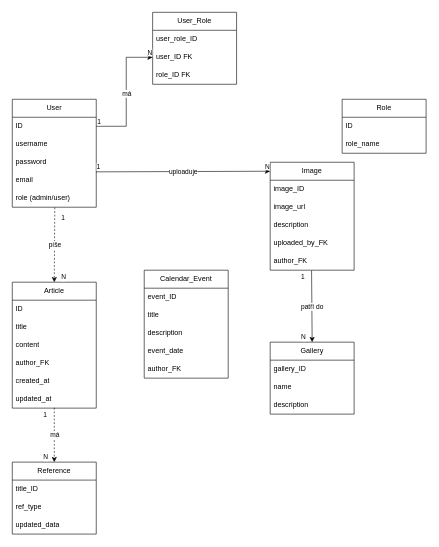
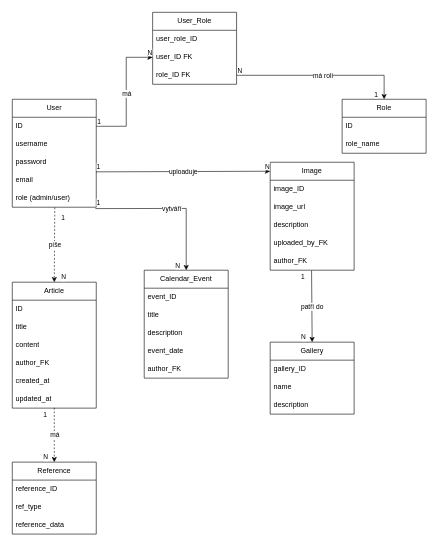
  <mxCell id="0" />
  <mxCell id="1" parent="0" />
  <mxCell id="2" value="User" style="swimlane;fontStyle=0;childLayout=stackLayout;horizontal=1;startSize=30;horizontalStack=0;resizeParent=1;resizeParentMax=0;resizeLast=0;collapsible=1;marginBottom=0;whiteSpace=wrap;html=1;" vertex="1" parent="1"><mxGeometry x="20" y="165" width="140" height="180" as="geometry" /></mxCell>
  <mxCell id="3" value="ID" style="text;strokeColor=none;fillColor=none;align=left;verticalAlign=middle;spacingLeft=4;spacingRight=4;overflow=hidden;points=[[0,0.5],[1,0.5]];portConstraint=eastwest;rotatable=0;whiteSpace=wrap;html=1;" vertex="1" parent="2"><mxGeometry y="30" width="140" height="30" as="geometry" /></mxCell>
  <mxCell id="4" value="username" style="text;strokeColor=none;fillColor=none;align=left;verticalAlign=middle;spacingLeft=4;spacingRight=4;overflow=hidden;points=[[0,0.5],[1,0.5]];portConstraint=eastwest;rotatable=0;whiteSpace=wrap;html=1;" vertex="1" parent="2"><mxGeometry y="60" width="140" height="30" as="geometry" /></mxCell>
  <mxCell id="5" value="password" style="text;strokeColor=none;fillColor=none;align=left;verticalAlign=middle;spacingLeft=4;spacingRight=4;overflow=hidden;points=[[0,0.5],[1,0.5]];portConstraint=eastwest;rotatable=0;whiteSpace=wrap;html=1;" vertex="1" parent="2"><mxGeometry y="90" width="140" height="30" as="geometry" /></mxCell>
  <mxCell id="6" value="email" style="text;strokeColor=none;fillColor=none;align=left;verticalAlign=middle;spacingLeft=4;spacingRight=4;overflow=hidden;points=[[0,0.5],[1,0.5]];portConstraint=eastwest;rotatable=0;whiteSpace=wrap;html=1;" vertex="1" parent="2"><mxGeometry y="120" width="140" height="30" as="geometry" /></mxCell>
  <mxCell id="7" value="role (admin/user)" style="text;strokeColor=none;fillColor=none;align=left;verticalAlign=middle;spacingLeft=4;spacingRight=4;overflow=hidden;points=[[0,0.5],[1,0.5]];portConstraint=eastwest;rotatable=0;whiteSpace=wrap;html=1;" vertex="1" parent="2"><mxGeometry y="150" width="140" height="30" as="geometry" /></mxCell>
  <mxCell id="8" value="Role" style="swimlane;fontStyle=0;childLayout=stackLayout;horizontal=1;startSize=30;horizontalStack=0;resizeParent=1;resizeParentMax=0;resizeLast=0;collapsible=1;marginBottom=0;whiteSpace=wrap;html=1;" vertex="1" parent="1"><mxGeometry x="570" y="165" width="140" height="90" as="geometry" /></mxCell>
  <mxCell id="9" value="ID" style="text;strokeColor=none;fillColor=none;align=left;verticalAlign=middle;spacingLeft=4;spacingRight=4;overflow=hidden;points=[[0,0.5],[1,0.5]];portConstraint=eastwest;rotatable=0;whiteSpace=wrap;html=1;" vertex="1" parent="8"><mxGeometry y="30" width="140" height="30" as="geometry" /></mxCell>
  <mxCell id="10" value="role_name" style="text;strokeColor=none;fillColor=none;align=left;verticalAlign=middle;spacingLeft=4;spacingRight=4;overflow=hidden;points=[[0,0.5],[1,0.5]];portConstraint=eastwest;rotatable=0;whiteSpace=wrap;html=1;" vertex="1" parent="8"><mxGeometry y="60" width="140" height="30" as="geometry" /></mxCell>
  <mxCell id="11" value="Article" style="swimlane;fontStyle=0;childLayout=stackLayout;horizontal=1;startSize=30;horizontalStack=0;resizeParent=1;resizeParentMax=0;resizeLast=0;collapsible=1;marginBottom=0;whiteSpace=wrap;html=1;" vertex="1" parent="1"><mxGeometry x="20" y="470" width="140" height="210" as="geometry" /></mxCell>
  <mxCell id="12" value="ID" style="text;strokeColor=none;fillColor=none;align=left;verticalAlign=middle;spacingLeft=4;spacingRight=4;overflow=hidden;points=[[0,0.5],[1,0.5]];portConstraint=eastwest;rotatable=0;whiteSpace=wrap;html=1;" vertex="1" parent="11"><mxGeometry y="30" width="140" height="30" as="geometry" /></mxCell>
  <mxCell id="13" value="title" style="text;strokeColor=none;fillColor=none;align=left;verticalAlign=middle;spacingLeft=4;spacingRight=4;overflow=hidden;points=[[0,0.5],[1,0.5]];portConstraint=eastwest;rotatable=0;whiteSpace=wrap;html=1;" vertex="1" parent="11"><mxGeometry y="60" width="140" height="30" as="geometry" /></mxCell>
  <mxCell id="14" value="content" style="text;strokeColor=none;fillColor=none;align=left;verticalAlign=middle;spacingLeft=4;spacingRight=4;overflow=hidden;points=[[0,0.5],[1,0.5]];portConstraint=eastwest;rotatable=0;whiteSpace=wrap;html=1;" vertex="1" parent="11"><mxGeometry y="90" width="140" height="30" as="geometry" /></mxCell>
  <mxCell id="15" value="author_FK" style="text;strokeColor=none;fillColor=none;align=left;verticalAlign=middle;spacingLeft=4;spacingRight=4;overflow=hidden;points=[[0,0.5],[1,0.5]];portConstraint=eastwest;rotatable=0;whiteSpace=wrap;html=1;" vertex="1" parent="11"><mxGeometry y="120" width="140" height="30" as="geometry" /></mxCell>
  <mxCell id="16" value="created_at" style="text;strokeColor=none;fillColor=none;align=left;verticalAlign=middle;spacingLeft=4;spacingRight=4;overflow=hidden;points=[[0,0.5],[1,0.5]];portConstraint=eastwest;rotatable=0;whiteSpace=wrap;html=1;" vertex="1" parent="11"><mxGeometry y="150" width="140" height="30" as="geometry" /></mxCell>
  <mxCell id="17" value="updated_at" style="text;strokeColor=none;fillColor=none;align=left;verticalAlign=middle;spacingLeft=4;spacingRight=4;overflow=hidden;points=[[0,0.5],[1,0.5]];portConstraint=eastwest;rotatable=0;whiteSpace=wrap;html=1;" vertex="1" parent="11"><mxGeometry y="180" width="140" height="30" as="geometry" /></mxCell>
  <mxCell id="18" value="Calendar_Event" style="swimlane;fontStyle=0;childLayout=stackLayout;horizontal=1;startSize=30;horizontalStack=0;resizeParent=1;resizeParentMax=0;resizeLast=0;collapsible=1;marginBottom=0;whiteSpace=wrap;html=1;" vertex="1" parent="1"><mxGeometry x="240" y="450" width="140" height="180" as="geometry" /></mxCell>
  <mxCell id="19" value="event_ID" style="text;strokeColor=none;fillColor=none;align=left;verticalAlign=middle;spacingLeft=4;spacingRight=4;overflow=hidden;points=[[0,0.5],[1,0.5]];portConstraint=eastwest;rotatable=0;whiteSpace=wrap;html=1;" vertex="1" parent="18"><mxGeometry y="30" width="140" height="30" as="geometry" /></mxCell>
  <mxCell id="20" value="title" style="text;strokeColor=none;fillColor=none;align=left;verticalAlign=middle;spacingLeft=4;spacingRight=4;overflow=hidden;points=[[0,0.5],[1,0.5]];portConstraint=eastwest;rotatable=0;whiteSpace=wrap;html=1;" vertex="1" parent="18"><mxGeometry y="60" width="140" height="30" as="geometry" /></mxCell>
  <mxCell id="21" value="description" style="text;strokeColor=none;fillColor=none;align=left;verticalAlign=middle;spacingLeft=4;spacingRight=4;overflow=hidden;points=[[0,0.5],[1,0.5]];portConstraint=eastwest;rotatable=0;whiteSpace=wrap;html=1;" vertex="1" parent="18"><mxGeometry y="90" width="140" height="30" as="geometry" /></mxCell>
  <mxCell id="22" value="event_date" style="text;strokeColor=none;fillColor=none;align=left;verticalAlign=middle;spacingLeft=4;spacingRight=4;overflow=hidden;points=[[0,0.5],[1,0.5]];portConstraint=eastwest;rotatable=0;whiteSpace=wrap;html=1;" vertex="1" parent="18"><mxGeometry y="120" width="140" height="30" as="geometry" /></mxCell>
  <mxCell id="23" value="author_FK" style="text;strokeColor=none;fillColor=none;align=left;verticalAlign=middle;spacingLeft=4;spacingRight=4;overflow=hidden;points=[[0,0.5],[1,0.5]];portConstraint=eastwest;rotatable=0;whiteSpace=wrap;html=1;" vertex="1" parent="18"><mxGeometry y="150" width="140" height="30" as="geometry" /></mxCell>
  <mxCell id="24" value="Image" style="swimlane;fontStyle=0;childLayout=stackLayout;horizontal=1;startSize=30;horizontalStack=0;resizeParent=1;resizeParentMax=0;resizeLast=0;collapsible=1;marginBottom=0;whiteSpace=wrap;html=1;" vertex="1" parent="1"><mxGeometry x="450" y="270" width="140" height="180" as="geometry" /></mxCell>
  <mxCell id="25" value="image_ID" style="text;strokeColor=none;fillColor=none;align=left;verticalAlign=middle;spacingLeft=4;spacingRight=4;overflow=hidden;points=[[0,0.5],[1,0.5]];portConstraint=eastwest;rotatable=0;whiteSpace=wrap;html=1;" vertex="1" parent="24"><mxGeometry y="30" width="140" height="30" as="geometry" /></mxCell>
  <mxCell id="26" value="image_url" style="text;strokeColor=none;fillColor=none;align=left;verticalAlign=middle;spacingLeft=4;spacingRight=4;overflow=hidden;points=[[0,0.5],[1,0.5]];portConstraint=eastwest;rotatable=0;whiteSpace=wrap;html=1;" vertex="1" parent="24"><mxGeometry y="60" width="140" height="30" as="geometry" /></mxCell>
  <mxCell id="27" value="description" style="text;strokeColor=none;fillColor=none;align=left;verticalAlign=middle;spacingLeft=4;spacingRight=4;overflow=hidden;points=[[0,0.5],[1,0.5]];portConstraint=eastwest;rotatable=0;whiteSpace=wrap;html=1;" vertex="1" parent="24"><mxGeometry y="90" width="140" height="30" as="geometry" /></mxCell>
  <mxCell id="28" value="uploaded_by_FK" style="text;strokeColor=none;fillColor=none;align=left;verticalAlign=middle;spacingLeft=4;spacingRight=4;overflow=hidden;points=[[0,0.5],[1,0.5]];portConstraint=eastwest;rotatable=0;whiteSpace=wrap;html=1;" vertex="1" parent="24"><mxGeometry y="120" width="140" height="30" as="geometry" /></mxCell>
  <mxCell id="29" value="author_FK" style="text;strokeColor=none;fillColor=none;align=left;verticalAlign=middle;spacingLeft=4;spacingRight=4;overflow=hidden;points=[[0,0.5],[1,0.5]];portConstraint=eastwest;rotatable=0;whiteSpace=wrap;html=1;" vertex="1" parent="24"><mxGeometry y="150" width="140" height="30" as="geometry" /></mxCell>
  <mxCell id="30" value="Gallery" style="swimlane;fontStyle=0;childLayout=stackLayout;horizontal=1;startSize=30;horizontalStack=0;resizeParent=1;resizeParentMax=0;resizeLast=0;collapsible=1;marginBottom=0;whiteSpace=wrap;html=1;" vertex="1" parent="1"><mxGeometry x="450" y="570" width="140" height="120" as="geometry" /></mxCell>
  <mxCell id="31" value="gallery_ID" style="text;strokeColor=none;fillColor=none;align=left;verticalAlign=middle;spacingLeft=4;spacingRight=4;overflow=hidden;points=[[0,0.5],[1,0.5]];portConstraint=eastwest;rotatable=0;whiteSpace=wrap;html=1;" vertex="1" parent="30"><mxGeometry y="30" width="140" height="30" as="geometry" /></mxCell>
  <mxCell id="32" value="name" style="text;strokeColor=none;fillColor=none;align=left;verticalAlign=middle;spacingLeft=4;spacingRight=4;overflow=hidden;points=[[0,0.5],[1,0.5]];portConstraint=eastwest;rotatable=0;whiteSpace=wrap;html=1;" vertex="1" parent="30"><mxGeometry y="60" width="140" height="30" as="geometry" /></mxCell>
  <mxCell id="33" value="description" style="text;strokeColor=none;fillColor=none;align=left;verticalAlign=middle;spacingLeft=4;spacingRight=4;overflow=hidden;points=[[0,0.5],[1,0.5]];portConstraint=eastwest;rotatable=0;whiteSpace=wrap;html=1;" vertex="1" parent="30"><mxGeometry y="90" width="140" height="30" as="geometry" /></mxCell>
  <mxCell id="34" value="Reference" style="swimlane;fontStyle=0;childLayout=stackLayout;horizontal=1;startSize=30;horizontalStack=0;resizeParent=1;resizeParentMax=0;resizeLast=0;collapsible=1;marginBottom=0;whiteSpace=wrap;html=1;" vertex="1" parent="1"><mxGeometry x="20" y="770" width="140" height="120" as="geometry" /></mxCell>
- <mxCell id="35" value="title_ID" style="text;strokeColor=none;fillColor=none;align=left;verticalAlign=middle;spacingLeft=4;spacingRight=4;overflow=hidden;points=[[0,0.5],[1,0.5]];portConstraint=eastwest;rotatable=0;whiteSpace=wrap;html=1;" vertex="1" parent="34"><mxGeometry y="30" width="140" height="30" as="geometry" /></mxCell>
+ <mxCell id="35" value="reference_ID" style="text;strokeColor=none;fillColor=none;align=left;verticalAlign=middle;spacingLeft=4;spacingRight=4;overflow=hidden;points=[[0,0.5],[1,0.5]];portConstraint=eastwest;rotatable=0;whiteSpace=wrap;html=1;" vertex="1" parent="34"><mxGeometry y="30" width="140" height="30" as="geometry" /></mxCell>
  <mxCell id="36" value="ref_type" style="text;strokeColor=none;fillColor=none;align=left;verticalAlign=middle;spacingLeft=4;spacingRight=4;overflow=hidden;points=[[0,0.5],[1,0.5]];portConstraint=eastwest;rotatable=0;whiteSpace=wrap;html=1;" vertex="1" parent="34"><mxGeometry y="60" width="140" height="30" as="geometry" /></mxCell>
- <mxCell id="37" value="updated_data" style="text;strokeColor=none;fillColor=none;align=left;verticalAlign=middle;spacingLeft=4;spacingRight=4;overflow=hidden;points=[[0,0.5],[1,0.5]];portConstraint=eastwest;rotatable=0;whiteSpace=wrap;html=1;" vertex="1" parent="34"><mxGeometry y="90" width="140" height="30" as="geometry" /></mxCell>
+ <mxCell id="37" value="reference_data" style="text;strokeColor=none;fillColor=none;align=left;verticalAlign=middle;spacingLeft=4;spacingRight=4;overflow=hidden;points=[[0,0.5],[1,0.5]];portConstraint=eastwest;rotatable=0;whiteSpace=wrap;html=1;" vertex="1" parent="34"><mxGeometry y="90" width="140" height="30" as="geometry" /></mxCell>
  <mxCell id="38" value="User_Role" style="swimlane;fontStyle=0;childLayout=stackLayout;horizontal=1;startSize=30;horizontalStack=0;resizeParent=1;resizeParentMax=0;resizeLast=0;collapsible=1;marginBottom=0;whiteSpace=wrap;html=1;" vertex="1" parent="1"><mxGeometry x="254" y="20" width="140" height="120" as="geometry" /></mxCell>
  <mxCell id="39" value="user_role_ID" style="text;strokeColor=none;fillColor=none;align=left;verticalAlign=middle;spacingLeft=4;spacingRight=4;overflow=hidden;points=[[0,0.5],[1,0.5]];portConstraint=eastwest;rotatable=0;whiteSpace=wrap;html=1;" vertex="1" parent="38"><mxGeometry y="30" width="140" height="30" as="geometry" /></mxCell>
  <mxCell id="40" value="user_ID FK" style="text;strokeColor=none;fillColor=none;align=left;verticalAlign=middle;spacingLeft=4;spacingRight=4;overflow=hidden;points=[[0,0.5],[1,0.5]];portConstraint=eastwest;rotatable=0;whiteSpace=wrap;html=1;" vertex="1" parent="38"><mxGeometry y="60" width="140" height="30" as="geometry" /></mxCell>
  <mxCell id="41" value="role_ID FK" style="text;strokeColor=none;fillColor=none;align=left;verticalAlign=middle;spacingLeft=4;spacingRight=4;overflow=hidden;points=[[0,0.5],[1,0.5]];portConstraint=eastwest;rotatable=0;whiteSpace=wrap;html=1;" vertex="1" parent="38"><mxGeometry y="90" width="140" height="30" as="geometry" /></mxCell>
+ <mxCell id="42" value="" style="endArrow=classic;html=1;rounded=0;entryX=0.5;entryY=0;entryDx=0;entryDy=0;exitX=1;exitY=0.5;exitDx=0;exitDy=0;" edge="1" parent="1" source="41" target="8"><mxGeometry relative="1" as="geometry"><mxPoint x="381.82" y="90" as="sourcePoint" /><mxPoint x="570" y="203.12" as="targetPoint" /><Array as="points"><mxPoint x="640" y="125" /></Array></mxGeometry></mxCell>
+ <mxCell id="43" value="má roli" style="edgeLabel;resizable=0;html=1;;align=center;verticalAlign=middle;" connectable="0" vertex="1" parent="42"><mxGeometry relative="1" as="geometry" /></mxCell>
+ <mxCell id="44" value="N" style="edgeLabel;resizable=0;html=1;;align=left;verticalAlign=bottom;" connectable="0" vertex="1" parent="42"><mxGeometry x="-1" relative="1" as="geometry" /></mxCell>
+ <mxCell id="45" value="1" style="edgeLabel;resizable=0;html=1;;align=right;verticalAlign=bottom;" connectable="0" vertex="1" parent="42"><mxGeometry x="1" relative="1" as="geometry"><mxPoint x="-10" as="offset" /></mxGeometry></mxCell>
  <mxCell id="46" value="" style="endArrow=classic;html=1;rounded=0;entryX=0.5;entryY=0;entryDx=0;entryDy=0;exitX=0.506;exitY=1.017;exitDx=0;exitDy=0;exitPerimeter=0;dashed=1;" edge="1" parent="1" source="7" target="11"><mxGeometry relative="1" as="geometry"><mxPoint x="100" y="360" as="sourcePoint" /><mxPoint x="380" y="300" as="targetPoint" /></mxGeometry></mxCell>
  <mxCell id="47" value="píše" style="edgeLabel;resizable=0;html=1;;align=center;verticalAlign=middle;" connectable="0" vertex="1" parent="46"><mxGeometry relative="1" as="geometry" /></mxCell>
  <mxCell id="48" value="1" style="edgeLabel;resizable=0;html=1;;align=left;verticalAlign=bottom;" connectable="0" vertex="1" parent="46"><mxGeometry x="-1" relative="1" as="geometry"><mxPoint x="9" y="24" as="offset" /></mxGeometry></mxCell>
  <mxCell id="49" value="N" style="edgeLabel;resizable=0;html=1;;align=right;verticalAlign=bottom;" connectable="0" vertex="1" parent="46"><mxGeometry x="1" relative="1" as="geometry"><mxPoint x="20" as="offset" /></mxGeometry></mxCell>
+ <mxCell id="50" value="" style="endArrow=classic;html=1;rounded=0;exitX=0.99;exitY=1.075;exitDx=0;exitDy=0;exitPerimeter=0;entryX=0.5;entryY=0;entryDx=0;entryDy=0;" edge="1" parent="1" source="7" target="18"><mxGeometry relative="1" as="geometry"><mxPoint x="280" y="380" as="sourcePoint" /><mxPoint x="310" y="347" as="targetPoint" /><Array as="points"><mxPoint x="310" y="347" /></Array></mxGeometry></mxCell>
+ <mxCell id="51" value="vytváří" style="edgeLabel;resizable=0;html=1;;align=center;verticalAlign=middle;" connectable="0" vertex="1" parent="50"><mxGeometry relative="1" as="geometry" /></mxCell>
+ <mxCell id="52" value="1" style="edgeLabel;resizable=0;html=1;;align=left;verticalAlign=bottom;" connectable="0" vertex="1" parent="50"><mxGeometry x="-1" relative="1" as="geometry"><mxPoint y="-2" as="offset" /></mxGeometry></mxCell>
+ <mxCell id="53" value="N" style="edgeLabel;resizable=0;html=1;;align=right;verticalAlign=bottom;" connectable="0" vertex="1" parent="50"><mxGeometry x="1" relative="1" as="geometry"><mxPoint x="-10" as="offset" /></mxGeometry></mxCell>
  <mxCell id="54" value="" style="endArrow=classic;html=1;rounded=0;entryX=0;entryY=0.5;entryDx=0;entryDy=0;exitX=0.996;exitY=0.034;exitDx=0;exitDy=0;exitPerimeter=0;" edge="1" parent="1" source="6"><mxGeometry relative="1" as="geometry"><mxPoint x="140" y="285" as="sourcePoint" /><mxPoint x="450" y="285" as="targetPoint" /></mxGeometry></mxCell>
  <mxCell id="55" value="uploaduje" style="edgeLabel;resizable=0;html=1;;align=center;verticalAlign=middle;" connectable="0" vertex="1" parent="54"><mxGeometry relative="1" as="geometry" /></mxCell>
  <mxCell id="56" value="1" style="edgeLabel;resizable=0;html=1;;align=left;verticalAlign=bottom;" connectable="0" vertex="1" parent="54"><mxGeometry x="-1" relative="1" as="geometry" /></mxCell>
  <mxCell id="57" value="N" style="edgeLabel;resizable=0;html=1;;align=right;verticalAlign=bottom;" connectable="0" vertex="1" parent="54"><mxGeometry x="1" relative="1" as="geometry" /></mxCell>
  <mxCell id="58" value="" style="endArrow=classic;html=1;rounded=0;exitX=0.493;exitY=1.017;exitDx=0;exitDy=0;exitPerimeter=0;entryX=0.5;entryY=0;entryDx=0;entryDy=0;" edge="1" parent="1" source="29" target="30"><mxGeometry relative="1" as="geometry"><mxPoint x="450" y="490" as="sourcePoint" /><mxPoint x="610" y="490" as="targetPoint" /></mxGeometry></mxCell>
  <mxCell id="59" value="patří do" style="edgeLabel;resizable=0;html=1;;align=center;verticalAlign=middle;" connectable="0" vertex="1" parent="58"><mxGeometry relative="1" as="geometry" /></mxCell>
  <mxCell id="60" value="1" style="edgeLabel;resizable=0;html=1;;align=left;verticalAlign=bottom;" connectable="0" vertex="1" parent="58"><mxGeometry x="-1" relative="1" as="geometry"><mxPoint x="-19" y="19" as="offset" /></mxGeometry></mxCell>
  <mxCell id="61" value="N" style="edgeLabel;resizable=0;html=1;;align=right;verticalAlign=bottom;" connectable="0" vertex="1" parent="58"><mxGeometry x="1" relative="1" as="geometry"><mxPoint x="-10" as="offset" /></mxGeometry></mxCell>
  <mxCell id="62" value="" style="endArrow=classic;html=1;rounded=0;exitX=0.5;exitY=0.983;exitDx=0;exitDy=0;exitPerimeter=0;entryX=0.5;entryY=0;entryDx=0;entryDy=0;dashed=1;" edge="1" parent="1" source="17" target="34"><mxGeometry relative="1" as="geometry"><mxPoint x="170" y="760" as="sourcePoint" /><mxPoint x="330" y="760" as="targetPoint" /></mxGeometry></mxCell>
  <mxCell id="63" value="má" style="edgeLabel;resizable=0;html=1;;align=center;verticalAlign=middle;" connectable="0" vertex="1" parent="62"><mxGeometry relative="1" as="geometry" /></mxCell>
  <mxCell id="64" value="1" style="edgeLabel;resizable=0;html=1;;align=left;verticalAlign=bottom;" connectable="0" vertex="1" parent="62"><mxGeometry x="-1" relative="1" as="geometry"><mxPoint x="-20" y="21" as="offset" /></mxGeometry></mxCell>
  <mxCell id="65" value="N" style="edgeLabel;resizable=0;html=1;;align=right;verticalAlign=bottom;" connectable="0" vertex="1" parent="62"><mxGeometry x="1" relative="1" as="geometry"><mxPoint x="-10" as="offset" /></mxGeometry></mxCell>
  <mxCell id="66" value="" style="endArrow=classic;html=1;rounded=0;exitX=1;exitY=0.5;exitDx=0;exitDy=0;entryX=0;entryY=0.5;entryDx=0;entryDy=0;" edge="1" parent="1" source="3" target="40"><mxGeometry relative="1" as="geometry"><mxPoint x="230" y="180" as="sourcePoint" /><mxPoint x="210" y="60" as="targetPoint" /><Array as="points"><mxPoint x="210" y="210" /><mxPoint x="210" y="95" /></Array></mxGeometry></mxCell>
  <mxCell id="67" value="má" style="edgeLabel;resizable=0;html=1;;align=center;verticalAlign=middle;" connectable="0" vertex="1" parent="66"><mxGeometry relative="1" as="geometry" /></mxCell>
  <mxCell id="68" value="1" style="edgeLabel;resizable=0;html=1;;align=left;verticalAlign=bottom;" connectable="0" vertex="1" parent="66"><mxGeometry x="-1" relative="1" as="geometry" /></mxCell>
  <mxCell id="69" value="N" style="edgeLabel;resizable=0;html=1;;align=right;verticalAlign=bottom;" connectable="0" vertex="1" parent="66"><mxGeometry x="1" relative="1" as="geometry" /></mxCell>
